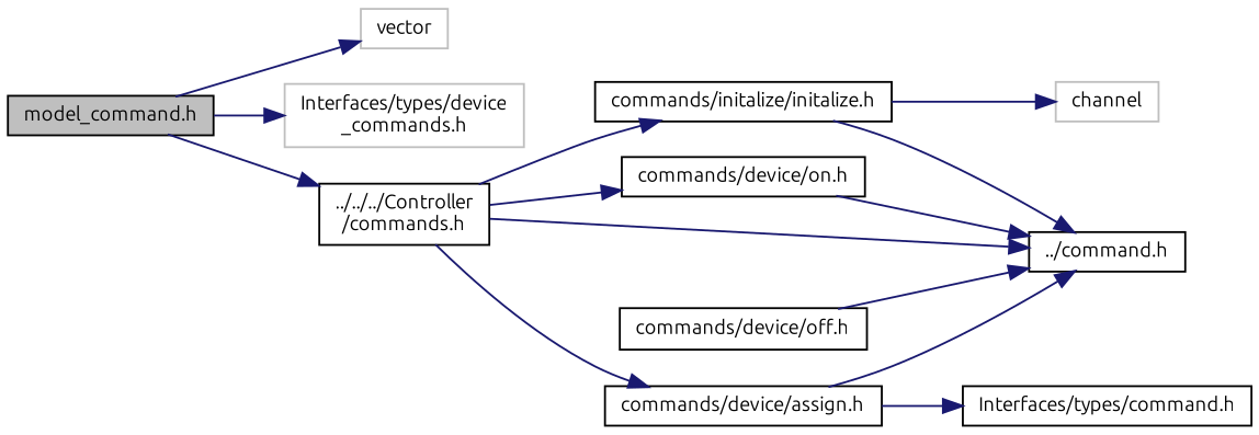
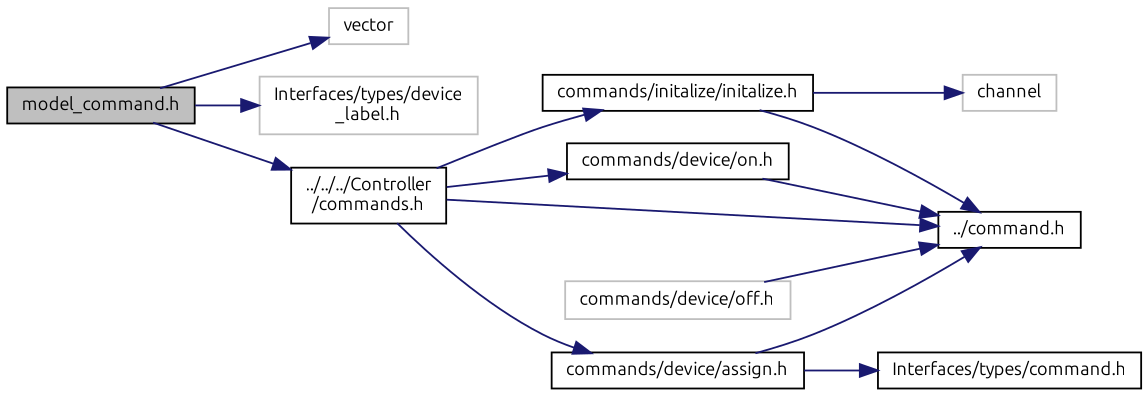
  digraph {
    fontname=Ubuntu
    rankdir=LR
    node [color=black fillcolor=white fontname=Ubuntu fontsize=10 shape=record style=filled]
    edge [color=midnightblue fontname=Ubuntu fontsize=10 labelfontname=Helvetica labelfontsize=10 style=solid]
    n1 [fillcolor=grey75 fontcolor=black height=0.2 label="model_command.h" width=0.4]
    n2 [color=grey75 height=0.2 label=vector width=0.4]
-   n3 [color=grey75 height=0.2 label="Interfaces/types/device\l_commands.h" width=0.4]
+   n3 [color=grey75 height=0.2 label="Interfaces/types/device\l_label.h" width=0.4]
    n4 [height=0.2 label="../../../Controller\l/commands.h" width=0.4]
    n5 [height=0.2 label="commands/initalize/initalize.h" width=0.4]
    n6 [height=0.2 label="commands/device/on.h" width=0.4]
    n7 [height=0.2 label="commands/device/assign.h" width=0.4]
    n8 [height=0.2 label="../command.h" width=0.4]
    n9 [color=grey75 height=0.2 label=channel width=0.4]
-   n10 [height=0.2 label="commands/device/off.h" width=0.4]
+   n10 [color=grey75 height=0.2 label="commands/device/off.h" width=0.4]
    n11 [height=0.2 label="Interfaces/types/command.h" width=0.4]
    n1 -> n2
    n1 -> n3
    n1 -> n4
    n4 -> n5
    n4 -> n6
    n4 -> n7
    n4 -> n8
    n5 -> n8
    n5 -> n9
    n6 -> n8
    n7 -> n8
    n7 -> n11
    n10 -> n8
  }
